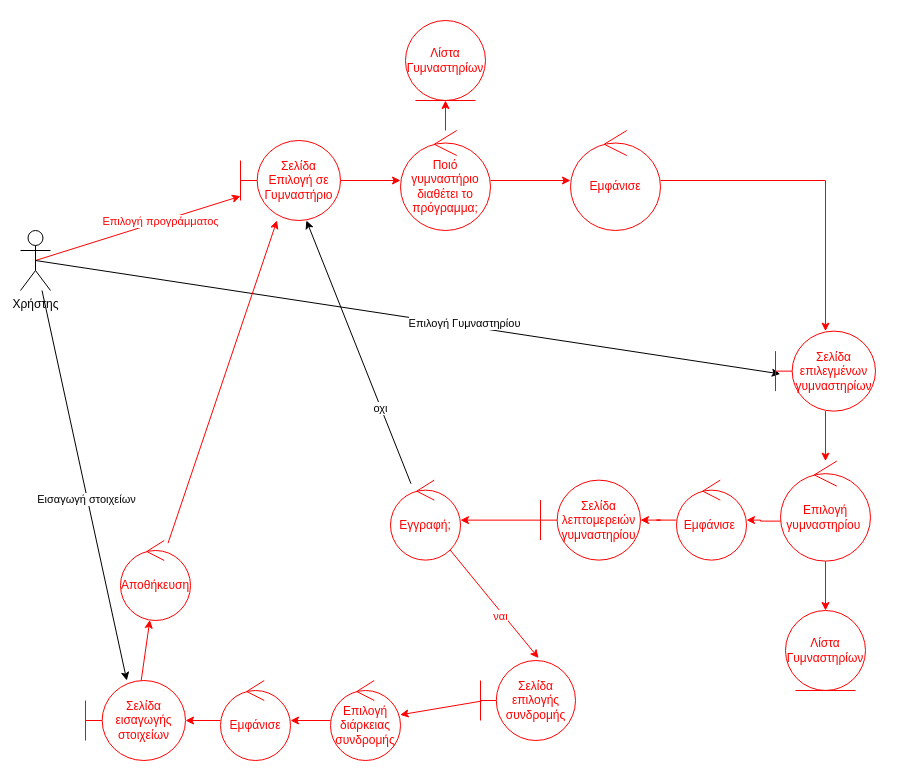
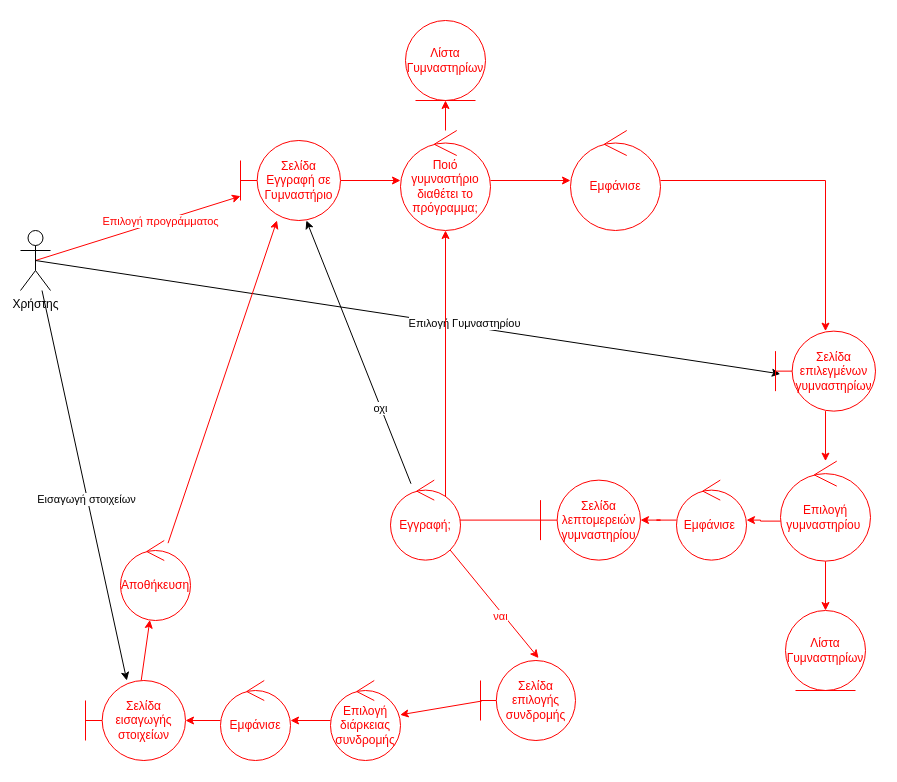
  <mxCell id="0" />
  <mxCell id="1" parent="0" />
  <mxCell id="2" style="rounded=0;orthogonalLoop=1;jettySize=auto;html=1;exitX=0.5;exitY=0.5;exitDx=0;exitDy=0;exitPerimeter=0;strokeColor=#FF0000;" parent="1" source="8" target="10" edge="1"><mxGeometry relative="1" as="geometry" /></mxCell>
  <mxCell id="3" value="&lt;font color=&quot;#ff0000&quot;&gt;Επιλογή προγράμματος&lt;/font&gt;" style="edgeLabel;html=1;align=center;verticalAlign=middle;resizable=0;points=[];" parent="2" vertex="1" connectable="0"><mxGeometry x="0.215" relative="1" as="geometry"><mxPoint as="offset" /></mxGeometry></mxCell>
  <mxCell id="4" style="rounded=0;orthogonalLoop=1;jettySize=auto;html=1;exitX=0.5;exitY=0.5;exitDx=0;exitDy=0;exitPerimeter=0;entryX=0.048;entryY=0.535;entryDx=0;entryDy=0;entryPerimeter=0;" parent="1" source="8" target="19" edge="1"><mxGeometry relative="1" as="geometry"><mxPoint x="460" y="340" as="targetPoint" /></mxGeometry></mxCell>
  <mxCell id="5" value="Επιλογή Γυμναστηρίου" style="edgeLabel;html=1;align=center;verticalAlign=middle;resizable=0;points=[];" parent="4" vertex="1" connectable="0"><mxGeometry x="0.15" y="3" relative="1" as="geometry"><mxPoint as="offset" /></mxGeometry></mxCell>
  <mxCell id="6" value="" style="rounded=0;orthogonalLoop=1;jettySize=auto;html=1;" parent="1" source="8" target="33" edge="1"><mxGeometry relative="1" as="geometry" /></mxCell>
  <mxCell id="7" value="Εισαγωγή στοιχείων" style="edgeLabel;html=1;align=center;verticalAlign=middle;resizable=0;points=[];" parent="6" vertex="1" connectable="0"><mxGeometry x="0.067" y="-1" relative="1" as="geometry"><mxPoint as="offset" /></mxGeometry></mxCell>
  <mxCell id="8" value="Χρήστης" style="shape=umlActor;verticalLabelPosition=bottom;verticalAlign=top;html=1;outlineConnect=0;" parent="1" vertex="1"><mxGeometry x="20" y="230" width="30" height="60" as="geometry" /></mxCell>
  <mxCell id="9" value="" style="edgeStyle=orthogonalEdgeStyle;rounded=0;orthogonalLoop=1;jettySize=auto;html=1;strokeColor=#FF0000;" parent="1" source="10" target="13" edge="1"><mxGeometry relative="1" as="geometry"><mxPoint x="320" y="210" as="targetPoint" /></mxGeometry></mxCell>
- <mxCell id="10" value="&lt;font color=&quot;#ff0000&quot;&gt;Σελίδα Επιλογή σε Γυμναστήριο&lt;/font&gt;" style="shape=umlBoundary;whiteSpace=wrap;html=1;strokeColor=#FF0000;" parent="1" vertex="1"><mxGeometry x="240" y="140" width="100" height="80" as="geometry" /></mxCell>
+ <mxCell id="10" value="&lt;font color=&quot;#ff0000&quot;&gt;Σελίδα Εγγραφή σε Γυμναστήριο&lt;/font&gt;" style="shape=umlBoundary;whiteSpace=wrap;html=1;strokeColor=#FF0000;" parent="1" vertex="1"><mxGeometry x="240" y="140" width="100" height="80" as="geometry" /></mxCell>
  <mxCell id="11" value="" style="edgeStyle=orthogonalEdgeStyle;rounded=0;orthogonalLoop=1;jettySize=auto;html=1;strokeColor=#FF0000;" parent="1" source="13" target="14" edge="1"><mxGeometry relative="1" as="geometry" /></mxCell>
  <mxCell id="12" value="" style="edgeStyle=orthogonalEdgeStyle;rounded=0;orthogonalLoop=1;jettySize=auto;html=1;strokeColor=#FF0000;" parent="1" source="13" target="16" edge="1"><mxGeometry relative="1" as="geometry" /></mxCell>
  <mxCell id="13" value="&lt;font color=&quot;#ff0000&quot;&gt;Ποιό γυμναστήριο διαθέτει το πρόγραμμα;&lt;/font&gt;" style="ellipse;shape=umlControl;whiteSpace=wrap;html=1;strokeColor=#FF0000;" parent="1" vertex="1"><mxGeometry x="400" y="130" width="90" height="100" as="geometry" /></mxCell>
  <mxCell id="14" value="&lt;font color=&quot;#ff0000&quot;&gt;Λίστα Γυμναστηρίων&lt;/font&gt;" style="ellipse;shape=umlEntity;whiteSpace=wrap;html=1;strokeColor=#FF0000;" parent="1" vertex="1"><mxGeometry x="405" y="20" width="80" height="80" as="geometry" /></mxCell>
  <mxCell id="15" value="" style="edgeStyle=orthogonalEdgeStyle;rounded=0;orthogonalLoop=1;jettySize=auto;html=1;strokeColor=#FF0000;" parent="1" source="16" target="19" edge="1"><mxGeometry relative="1" as="geometry" /></mxCell>
  <mxCell id="16" value="&lt;font color=&quot;#ff0000&quot;&gt;Εμφάνισε&lt;/font&gt;" style="ellipse;shape=umlControl;whiteSpace=wrap;html=1;strokeColor=#FF0000;" parent="1" vertex="1"><mxGeometry x="570" y="130" width="90" height="100" as="geometry" /></mxCell>
  <mxCell id="17" value="" style="edgeStyle=orthogonalEdgeStyle;rounded=0;orthogonalLoop=1;jettySize=auto;html=1;exitX=0.111;exitY=0.6;exitDx=0;exitDy=0;exitPerimeter=0;strokeColor=#FF0000;" parent="1" source="25" target="21" edge="1"><mxGeometry relative="1" as="geometry"><mxPoint x="820" y="470.64" as="sourcePoint" /></mxGeometry></mxCell>
  <mxCell id="18" value="" style="edgeStyle=orthogonalEdgeStyle;rounded=0;orthogonalLoop=1;jettySize=auto;html=1;strokeColor=#FF0000;" parent="1" source="19" target="25" edge="1"><mxGeometry relative="1" as="geometry" /></mxCell>
  <mxCell id="19" value="&lt;font color=&quot;#ff0000&quot;&gt;Σελίδα επιλεγμένων γυμναστηρίων&lt;/font&gt;" style="shape=umlBoundary;whiteSpace=wrap;html=1;movable=1;resizable=1;rotatable=1;deletable=1;editable=1;locked=0;connectable=1;strokeColor=#FF0000;" parent="1" vertex="1"><mxGeometry x="775" y="330.64" width="100" height="80" as="geometry" /></mxCell>
  <mxCell id="20" value="" style="edgeStyle=orthogonalEdgeStyle;rounded=0;orthogonalLoop=1;jettySize=auto;html=1;strokeColor=#FF0000;" parent="1" source="21" target="23" edge="1"><mxGeometry relative="1" as="geometry" /></mxCell>
  <mxCell id="21" value="&lt;font color=&quot;#ff0000&quot;&gt;Εμφάνισε&amp;nbsp;&lt;/font&gt;" style="ellipse;shape=umlControl;whiteSpace=wrap;html=1;strokeColor=#FF0000;" parent="1" vertex="1"><mxGeometry x="676" y="479.64" width="70" height="80" as="geometry" /></mxCell>
- <mxCell id="22" value="" style="edgeStyle=orthogonalEdgeStyle;rounded=0;orthogonalLoop=1;jettySize=auto;html=1;strokeColor=#FF0000;" parent="1" source="23" target="31" edge="1"><mxGeometry relative="1" as="geometry" /></mxCell>
+ <mxCell id="22" value="" style="edgeStyle=orthogonalEdgeStyle;rounded=0;orthogonalLoop=1;jettySize=auto;html=1;strokeColor=#FF0000;" parent="1" source="23" target="13" edge="1"><mxGeometry relative="1" as="geometry" /></mxCell>
  <mxCell id="23" value="&lt;font color=&quot;#ff0000&quot;&gt;Σελίδα λεπτομερειών γυμναστηρίου&lt;/font&gt;" style="shape=umlBoundary;whiteSpace=wrap;html=1;strokeColor=#FF0000;" parent="1" vertex="1"><mxGeometry x="540" y="479.64" width="100" height="80" as="geometry" /></mxCell>
  <mxCell id="24" value="" style="edgeStyle=orthogonalEdgeStyle;rounded=0;orthogonalLoop=1;jettySize=auto;html=1;strokeColor=#FF0000;" parent="1" source="25" target="26" edge="1"><mxGeometry relative="1" as="geometry" /></mxCell>
  <mxCell id="25" value="&lt;font color=&quot;#ff0000&quot;&gt;Επιλογή γυμναστηρίου&amp;nbsp;&lt;/font&gt;" style="ellipse;shape=umlControl;whiteSpace=wrap;html=1;strokeColor=#FF0000;" parent="1" vertex="1"><mxGeometry x="780" y="460.64" width="90" height="100" as="geometry" /></mxCell>
  <mxCell id="26" value="&lt;font color=&quot;#ff0000&quot;&gt;Λίστα Γυμναστηρίων&lt;/font&gt;" style="ellipse;shape=umlEntity;whiteSpace=wrap;html=1;strokeColor=#FF0000;" parent="1" vertex="1"><mxGeometry x="785" y="610" width="80" height="80" as="geometry" /></mxCell>
  <mxCell id="27" value="" style="rounded=0;orthogonalLoop=1;jettySize=auto;html=1;" parent="1" source="31" target="10" edge="1"><mxGeometry relative="1" as="geometry" /></mxCell>
  <mxCell id="28" value="οχι" style="edgeLabel;html=1;align=center;verticalAlign=middle;resizable=0;points=[];" parent="27" vertex="1" connectable="0"><mxGeometry x="-0.422" y="1" relative="1" as="geometry"><mxPoint as="offset" /></mxGeometry></mxCell>
  <mxCell id="29" value="" style="rounded=0;orthogonalLoop=1;jettySize=auto;html=1;entryX=0.611;entryY=-0.03;entryDx=0;entryDy=0;entryPerimeter=0;strokeColor=#FF0000;" parent="1" source="31" target="35" edge="1"><mxGeometry relative="1" as="geometry"><mxPoint x="200" y="580" as="sourcePoint" /></mxGeometry></mxCell>
  <mxCell id="30" value="&lt;font color=&quot;#ff0000&quot;&gt;ναι&lt;/font&gt;" style="edgeLabel;html=1;align=center;verticalAlign=middle;resizable=0;points=[];" parent="29" vertex="1" connectable="0"><mxGeometry x="0.188" y="-3" relative="1" as="geometry"><mxPoint as="offset" /></mxGeometry></mxCell>
  <mxCell id="31" value="&lt;font color=&quot;#ff0000&quot;&gt;Εγγραφή;&lt;/font&gt;" style="ellipse;shape=umlControl;whiteSpace=wrap;html=1;strokeColor=#FF0000;" parent="1" vertex="1"><mxGeometry x="390" y="479.64" width="70" height="80" as="geometry" /></mxCell>
  <mxCell id="32" value="" style="rounded=0;orthogonalLoop=1;jettySize=auto;html=1;strokeColor=#FF0000;" parent="1" source="33" target="41" edge="1"><mxGeometry relative="1" as="geometry" /></mxCell>
  <mxCell id="33" value="&lt;font color=&quot;#ff0000&quot;&gt;Σελίδα εισαγωγής στοιχείων&lt;/font&gt;" style="shape=umlBoundary;whiteSpace=wrap;html=1;strokeColor=#FF0000;" parent="1" vertex="1"><mxGeometry x="85" y="680" width="100" height="80" as="geometry" /></mxCell>
  <mxCell id="34" value="" style="rounded=0;orthogonalLoop=1;jettySize=auto;html=1;exitX=0.013;exitY=0.507;exitDx=0;exitDy=0;exitPerimeter=0;strokeColor=#FF0000;" parent="1" source="35" target="37" edge="1"><mxGeometry relative="1" as="geometry"><mxPoint x="460" y="710" as="sourcePoint" /></mxGeometry></mxCell>
  <mxCell id="35" value="&lt;font color=&quot;#ff0000&quot;&gt;Σελίδα επιλογής συνδρομής&lt;/font&gt;" style="shape=umlBoundary;whiteSpace=wrap;html=1;strokeColor=#FF0000;" parent="1" vertex="1"><mxGeometry x="480" y="660" width="95" height="80" as="geometry" /></mxCell>
  <mxCell id="36" value="" style="edgeStyle=orthogonalEdgeStyle;rounded=0;orthogonalLoop=1;jettySize=auto;html=1;strokeColor=#FF0000;" parent="1" source="37" target="39" edge="1"><mxGeometry relative="1" as="geometry" /></mxCell>
  <mxCell id="37" value="&lt;font color=&quot;#ff0000&quot;&gt;Επιλογή διάρκειας συνδρομής&lt;/font&gt;" style="ellipse;shape=umlControl;whiteSpace=wrap;html=1;strokeColor=#FF0000;" parent="1" vertex="1"><mxGeometry x="330" y="680" width="70" height="80" as="geometry" /></mxCell>
  <mxCell id="38" value="" style="rounded=0;orthogonalLoop=1;jettySize=auto;html=1;strokeColor=#FF0000;" parent="1" source="39" target="33" edge="1"><mxGeometry relative="1" as="geometry" /></mxCell>
  <mxCell id="39" value="&lt;font color=&quot;#ff0000&quot;&gt;Εμφάνισε&lt;/font&gt;" style="ellipse;shape=umlControl;whiteSpace=wrap;html=1;strokeColor=#FF0000;" parent="1" vertex="1"><mxGeometry x="220" y="680" width="70" height="80" as="geometry" /></mxCell>
  <mxCell id="40" value="" style="rounded=0;orthogonalLoop=1;jettySize=auto;html=1;strokeColor=#FF0000;" parent="1" source="41" target="10" edge="1"><mxGeometry relative="1" as="geometry" /></mxCell>
  <mxCell id="41" value="&lt;font color=&quot;#ff0000&quot;&gt;Αποθήκευση&lt;/font&gt;" style="ellipse;shape=umlControl;whiteSpace=wrap;html=1;strokeColor=#FF0000;" parent="1" vertex="1"><mxGeometry x="120" y="540" width="70" height="80" as="geometry" /></mxCell>
